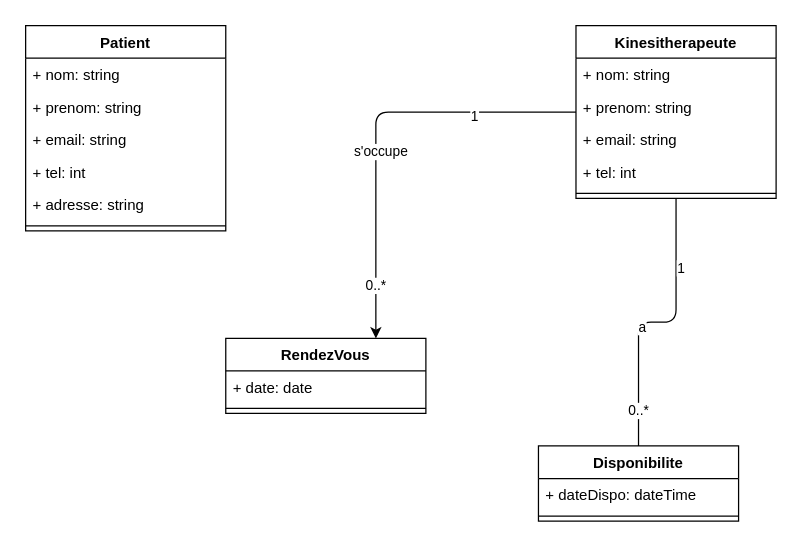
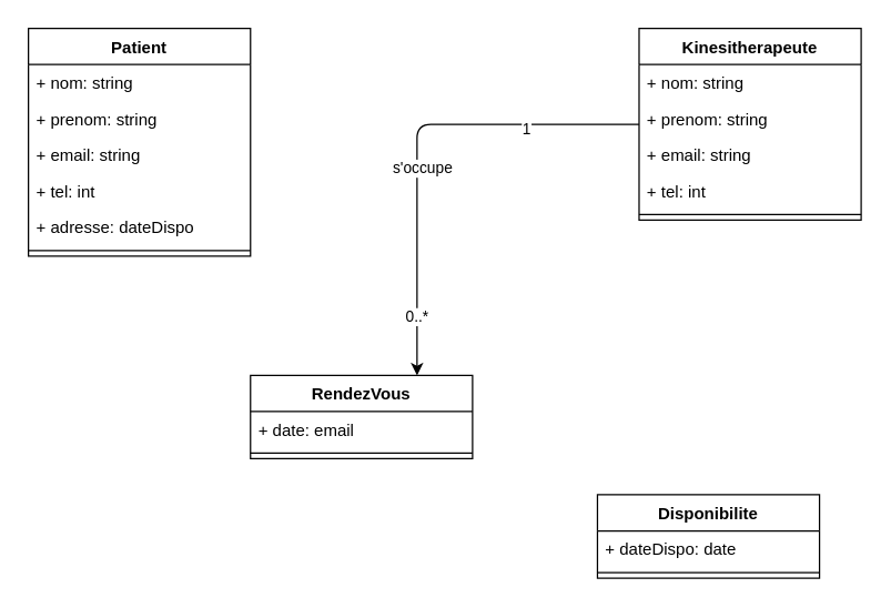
  <mxCell id="0" />
  <mxCell id="1" parent="0" />
  <mxCell id="2" value="Patient" style="swimlane;fontStyle=1;align=center;verticalAlign=top;childLayout=stackLayout;horizontal=1;startSize=26;horizontalStack=0;resizeParent=1;resizeParentMax=0;resizeLast=0;collapsible=1;marginBottom=0;" parent="1" vertex="1"><mxGeometry x="20" y="20" width="160" height="164" as="geometry" /></mxCell>
  <mxCell id="3" value="+ nom: string" style="text;strokeColor=none;fillColor=none;align=left;verticalAlign=top;spacingLeft=4;spacingRight=4;overflow=hidden;rotatable=0;points=[[0,0.5],[1,0.5]];portConstraint=eastwest;" parent="2" vertex="1"><mxGeometry y="26" width="160" height="26" as="geometry" /></mxCell>
  <mxCell id="4" value="+ prenom: string" style="text;strokeColor=none;fillColor=none;align=left;verticalAlign=top;spacingLeft=4;spacingRight=4;overflow=hidden;rotatable=0;points=[[0,0.5],[1,0.5]];portConstraint=eastwest;" parent="2" vertex="1"><mxGeometry y="52" width="160" height="26" as="geometry" /></mxCell>
  <mxCell id="5" value="+ email: string" style="text;strokeColor=none;fillColor=none;align=left;verticalAlign=top;spacingLeft=4;spacingRight=4;overflow=hidden;rotatable=0;points=[[0,0.5],[1,0.5]];portConstraint=eastwest;" parent="2" vertex="1"><mxGeometry y="78" width="160" height="26" as="geometry" /></mxCell>
  <mxCell id="6" value="+ tel: int" style="text;strokeColor=none;fillColor=none;align=left;verticalAlign=top;spacingLeft=4;spacingRight=4;overflow=hidden;rotatable=0;points=[[0,0.5],[1,0.5]];portConstraint=eastwest;" parent="2" vertex="1"><mxGeometry y="104" width="160" height="26" as="geometry" /></mxCell>
- <mxCell id="7" value="+ adresse: string" style="text;strokeColor=none;fillColor=none;align=left;verticalAlign=top;spacingLeft=4;spacingRight=4;overflow=hidden;rotatable=0;points=[[0,0.5],[1,0.5]];portConstraint=eastwest;" parent="2" vertex="1"><mxGeometry y="130" width="160" height="26" as="geometry" /></mxCell>
+ <mxCell id="7" value="+ adresse: dateDispo" style="text;strokeColor=none;fillColor=none;align=left;verticalAlign=top;spacingLeft=4;spacingRight=4;overflow=hidden;rotatable=0;points=[[0,0.5],[1,0.5]];portConstraint=eastwest;" parent="2" vertex="1"><mxGeometry y="130" width="160" height="26" as="geometry" /></mxCell>
  <mxCell id="8" value="" style="line;strokeWidth=1;fillColor=none;align=left;verticalAlign=middle;spacingTop=-1;spacingLeft=3;spacingRight=3;rotatable=0;labelPosition=right;points=[];portConstraint=eastwest;strokeColor=inherit;" parent="2" vertex="1"><mxGeometry y="156" width="160" height="8" as="geometry" /></mxCell>
  <mxCell id="9" value="Kinesitherapeute" style="swimlane;fontStyle=1;align=center;verticalAlign=top;childLayout=stackLayout;horizontal=1;startSize=26;horizontalStack=0;resizeParent=1;resizeParentMax=0;resizeLast=0;collapsible=1;marginBottom=0;" parent="1" vertex="1"><mxGeometry x="460" y="20" width="160" height="138" as="geometry" /></mxCell>
  <mxCell id="10" value="+ nom: string" style="text;strokeColor=none;fillColor=none;align=left;verticalAlign=top;spacingLeft=4;spacingRight=4;overflow=hidden;rotatable=0;points=[[0,0.5],[1,0.5]];portConstraint=eastwest;" parent="9" vertex="1"><mxGeometry y="26" width="160" height="26" as="geometry" /></mxCell>
  <mxCell id="11" value="+ prenom: string" style="text;strokeColor=none;fillColor=none;align=left;verticalAlign=top;spacingLeft=4;spacingRight=4;overflow=hidden;rotatable=0;points=[[0,0.5],[1,0.5]];portConstraint=eastwest;" parent="9" vertex="1"><mxGeometry y="52" width="160" height="26" as="geometry" /></mxCell>
  <mxCell id="12" value="+ email: string" style="text;strokeColor=none;fillColor=none;align=left;verticalAlign=top;spacingLeft=4;spacingRight=4;overflow=hidden;rotatable=0;points=[[0,0.5],[1,0.5]];portConstraint=eastwest;" parent="9" vertex="1"><mxGeometry y="78" width="160" height="26" as="geometry" /></mxCell>
  <mxCell id="13" value="+ tel: int" style="text;strokeColor=none;fillColor=none;align=left;verticalAlign=top;spacingLeft=4;spacingRight=4;overflow=hidden;rotatable=0;points=[[0,0.5],[1,0.5]];portConstraint=eastwest;" parent="9" vertex="1"><mxGeometry y="104" width="160" height="26" as="geometry" /></mxCell>
  <mxCell id="14" value="" style="line;strokeWidth=1;fillColor=none;align=left;verticalAlign=middle;spacingTop=-1;spacingLeft=3;spacingRight=3;rotatable=0;labelPosition=right;points=[];portConstraint=eastwest;strokeColor=inherit;" parent="9" vertex="1"><mxGeometry y="130" width="160" height="8" as="geometry" /></mxCell>
  <mxCell id="15" value="RendezVous" style="swimlane;fontStyle=1;align=center;verticalAlign=top;childLayout=stackLayout;horizontal=1;startSize=26;horizontalStack=0;resizeParent=1;resizeParentMax=0;resizeLast=0;collapsible=1;marginBottom=0;" parent="1" vertex="1"><mxGeometry x="180" y="270" width="160" height="60" as="geometry" /></mxCell>
- <mxCell id="16" value="+ date: date" style="text;strokeColor=none;fillColor=none;align=left;verticalAlign=top;spacingLeft=4;spacingRight=4;overflow=hidden;rotatable=0;points=[[0,0.5],[1,0.5]];portConstraint=eastwest;" parent="15" vertex="1"><mxGeometry y="26" width="160" height="26" as="geometry" /></mxCell>
+ <mxCell id="16" value="+ date: email" style="text;strokeColor=none;fillColor=none;align=left;verticalAlign=top;spacingLeft=4;spacingRight=4;overflow=hidden;rotatable=0;points=[[0,0.5],[1,0.5]];portConstraint=eastwest;" parent="15" vertex="1"><mxGeometry y="26" width="160" height="26" as="geometry" /></mxCell>
  <mxCell id="17" value="" style="line;strokeWidth=1;fillColor=none;align=left;verticalAlign=middle;spacingTop=-1;spacingLeft=3;spacingRight=3;rotatable=0;labelPosition=right;points=[];portConstraint=eastwest;strokeColor=inherit;" parent="15" vertex="1"><mxGeometry y="52" width="160" height="8" as="geometry" /></mxCell>
  <mxCell id="18" value="" style="endArrow=classic;html=1;edgeStyle=orthogonalEdgeStyle;entryX=0.75;entryY=0;entryDx=0;entryDy=0;" parent="1" source="9" target="15" edge="1"><mxGeometry relative="1" as="geometry"><mxPoint x="110" y="194" as="sourcePoint" /><mxPoint x="290" y="260" as="targetPoint" /></mxGeometry></mxCell>
  <mxCell id="19" value="s'occupe" style="edgeLabel;html=1;align=center;verticalAlign=middle;resizable=0;points=[];" parent="18" vertex="1" connectable="0"><mxGeometry x="0.118" y="3" relative="1" as="geometry"><mxPoint as="offset" /></mxGeometry></mxCell>
  <mxCell id="20" value="1" style="edgeLabel;html=1;align=center;verticalAlign=middle;resizable=0;points=[];" parent="18" vertex="1" connectable="0"><mxGeometry x="-0.518" y="3" relative="1" as="geometry"><mxPoint as="offset" /></mxGeometry></mxCell>
  <mxCell id="21" value="0..*" style="edgeLabel;html=1;align=center;verticalAlign=middle;resizable=0;points=[];" parent="18" vertex="1" connectable="0"><mxGeometry x="0.746" y="-1" relative="1" as="geometry"><mxPoint as="offset" /></mxGeometry></mxCell>
  <mxCell id="22" value="Disponibilite" style="swimlane;fontStyle=1;align=center;verticalAlign=top;childLayout=stackLayout;horizontal=1;startSize=26;horizontalStack=0;resizeParent=1;resizeParentMax=0;resizeLast=0;collapsible=1;marginBottom=0;" parent="1" vertex="1"><mxGeometry x="430" y="356" width="160" height="60" as="geometry" /></mxCell>
- <mxCell id="23" value="+ dateDispo: dateTime" style="text;strokeColor=none;fillColor=none;align=left;verticalAlign=top;spacingLeft=4;spacingRight=4;overflow=hidden;rotatable=0;points=[[0,0.5],[1,0.5]];portConstraint=eastwest;" parent="22" vertex="1"><mxGeometry y="26" width="160" height="26" as="geometry" /></mxCell>
+ <mxCell id="23" value="+ dateDispo: date" style="text;strokeColor=none;fillColor=none;align=left;verticalAlign=top;spacingLeft=4;spacingRight=4;overflow=hidden;rotatable=0;points=[[0,0.5],[1,0.5]];portConstraint=eastwest;" parent="22" vertex="1"><mxGeometry y="26" width="160" height="26" as="geometry" /></mxCell>
  <mxCell id="24" value="" style="line;strokeWidth=1;fillColor=none;align=left;verticalAlign=middle;spacingTop=-1;spacingLeft=3;spacingRight=3;rotatable=0;labelPosition=right;points=[];portConstraint=eastwest;strokeColor=inherit;" parent="22" vertex="1"><mxGeometry y="52" width="160" height="8" as="geometry" /></mxCell>
- <mxCell id="25" value="" style="endArrow=none;html=1;edgeStyle=orthogonalEdgeStyle;" parent="1" source="9" target="22" edge="1"><mxGeometry relative="1" as="geometry"><mxPoint x="470" y="99" as="sourcePoint" /><mxPoint x="310" y="280" as="targetPoint" /></mxGeometry></mxCell>
- <mxCell id="26" value="a" style="edgeLabel;html=1;align=center;verticalAlign=middle;resizable=0;points=[];" parent="25" vertex="1" connectable="0"><mxGeometry x="0.118" y="3" relative="1" as="geometry"><mxPoint as="offset" /></mxGeometry></mxCell>
- <mxCell id="27" value="1" style="edgeLabel;html=1;align=center;verticalAlign=middle;resizable=0;points=[];" parent="25" vertex="1" connectable="0"><mxGeometry x="-0.518" y="3" relative="1" as="geometry"><mxPoint as="offset" /></mxGeometry></mxCell>
- <mxCell id="28" value="0..*" style="edgeLabel;html=1;align=center;verticalAlign=middle;resizable=0;points=[];" parent="25" vertex="1" connectable="0"><mxGeometry x="0.746" y="-1" relative="1" as="geometry"><mxPoint as="offset" /></mxGeometry></mxCell>
